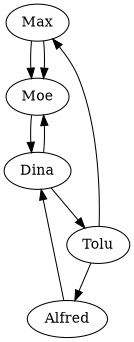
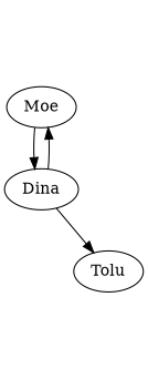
  digraph {
-   Max
    Moe
    Dina
    Tolu
-   Alfred
-   Max -> Moe
-   Max -> Moe
    Moe -> Dina
    Dina -> Moe
    Dina -> Tolu
-   Tolu -> Max
-   Tolu -> Alfred
-   Alfred -> Dina
  }
